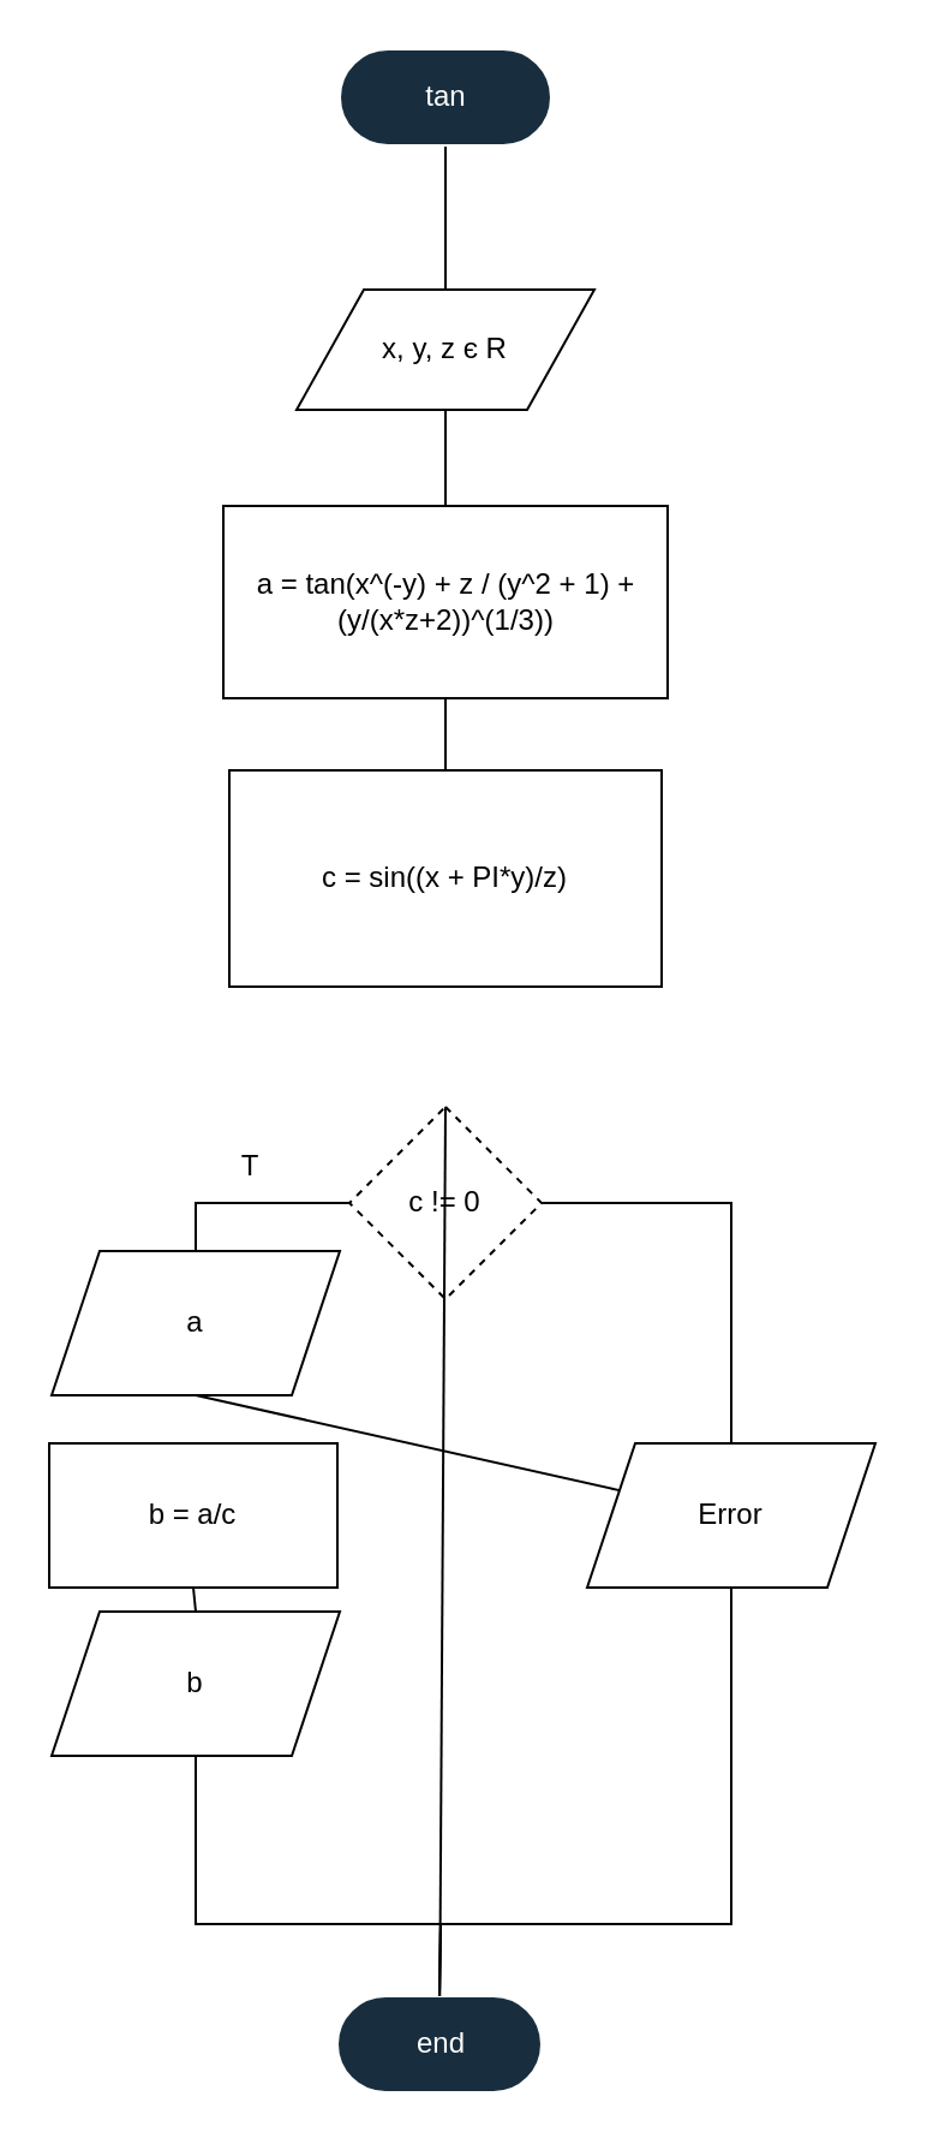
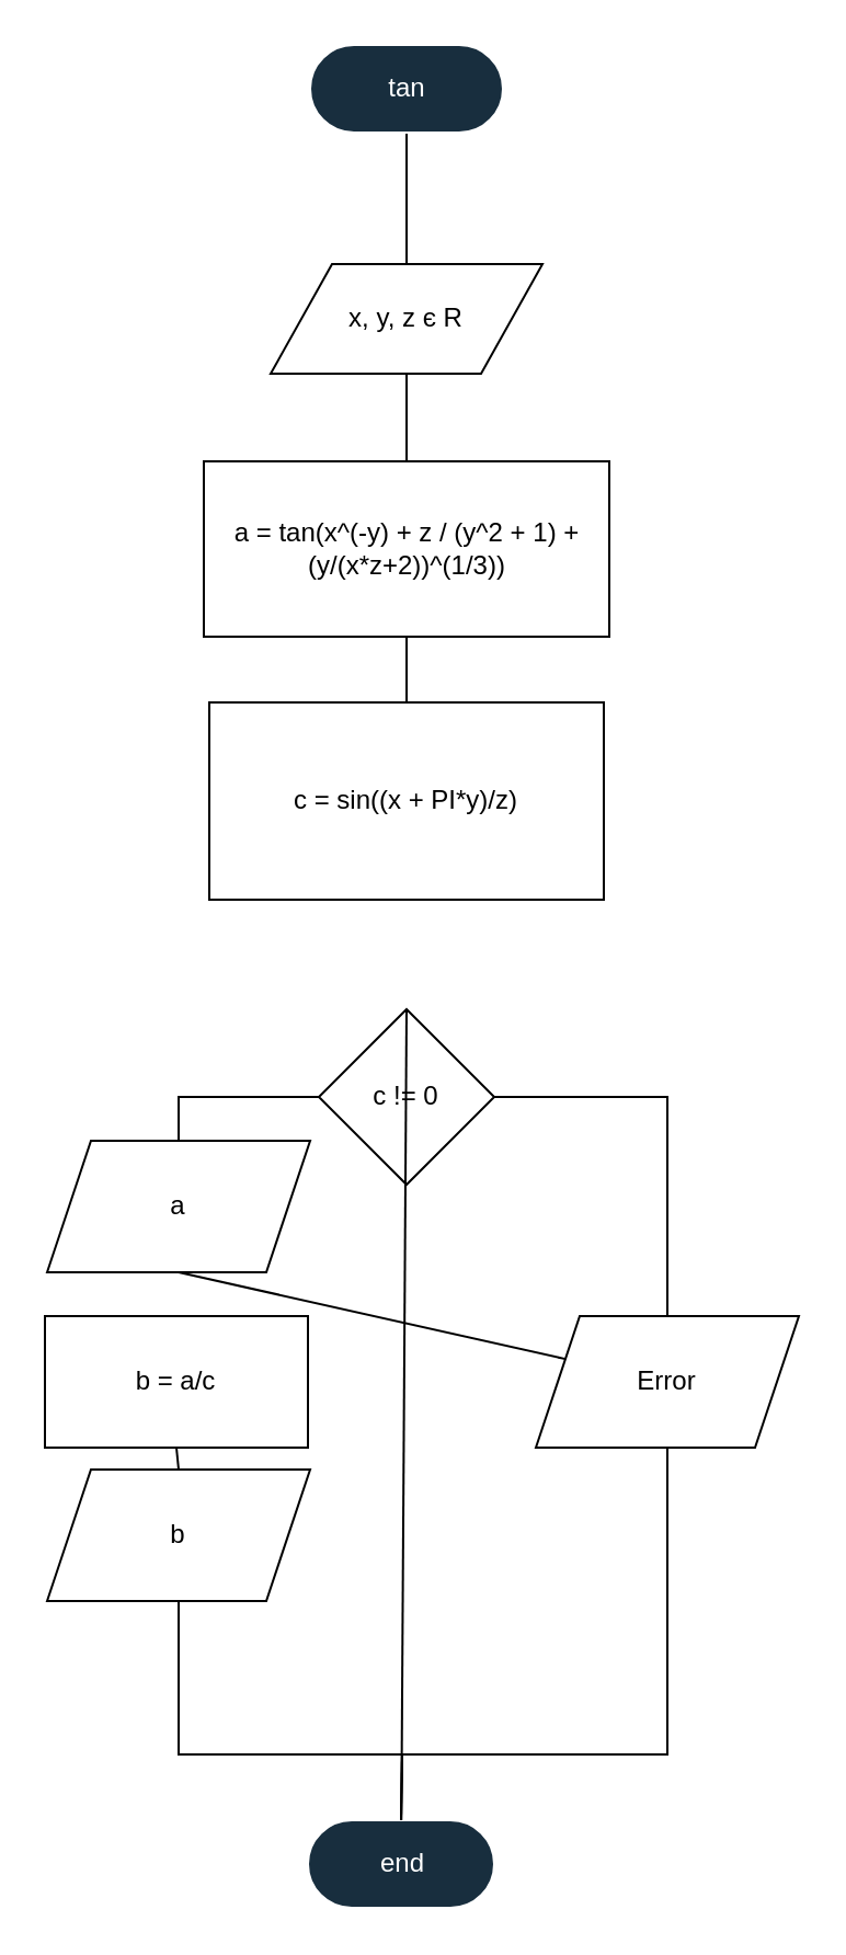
  <mxCell id="0" />
  <mxCell id="1" parent="0" />
  <mxCell id="2" style="edgeStyle=orthogonalEdgeStyle;rounded=0;orthogonalLoop=1;jettySize=auto;html=1;entryX=0.5;entryY=0;entryDx=0;entryDy=0;endArrow=none;endFill=0;" parent="1" source="3" target="5" edge="1"><mxGeometry relative="1" as="geometry" /></mxCell>
  <mxCell id="3" value="tan" style="html=1;dashed=0;whitespace=wrap;shape=mxgraph.dfd.start;rounded=0;sketch=0;fontColor=#FFFFFF;strokeColor=#FFFFFF;fillColor=#182E3E;" parent="1" vertex="1"><mxGeometry x="141" y="20" width="88" height="40" as="geometry" /></mxCell>
  <mxCell id="4" style="edgeStyle=orthogonalEdgeStyle;rounded=0;orthogonalLoop=1;jettySize=auto;html=1;entryX=0.5;entryY=0;entryDx=0;entryDy=0;endArrow=none;endFill=0;" parent="1" source="5" target="6" edge="1"><mxGeometry relative="1" as="geometry" /></mxCell>
  <mxCell id="5" value="x, y, z є R" style="shape=parallelogram;perimeter=parallelogramPerimeter;whiteSpace=wrap;html=1;fixedSize=1;size=28;" parent="1" vertex="1"><mxGeometry x="123" y="120" width="124" height="50" as="geometry" /></mxCell>
  <mxCell id="6" value="a = tan(x^(-y) + z / (y^2 + 1) + (y/(x*z+2))^(1/3))" style="rounded=0;whiteSpace=wrap;html=1;" parent="1" vertex="1"><mxGeometry x="92.5" y="210" width="185" height="80" as="geometry" /></mxCell>
  <mxCell id="7" value="end" style="html=1;dashed=0;whitespace=wrap;shape=mxgraph.dfd.start;rounded=0;sketch=0;fontColor=#FFFFFF;strokeColor=#FFFFFF;fillColor=#182E3E;" parent="1" vertex="1"><mxGeometry x="140" y="830" width="85" height="40" as="geometry" /></mxCell>
  <mxCell id="8" value="a" style="shape=parallelogram;perimeter=parallelogramPerimeter;whiteSpace=wrap;html=1;fixedSize=1;" parent="1" vertex="1"><mxGeometry x="21" y="520" width="120" height="60" as="geometry" /></mxCell>
  <mxCell id="9" value="b" style="shape=parallelogram;perimeter=parallelogramPerimeter;whiteSpace=wrap;html=1;fixedSize=1;" parent="1" vertex="1"><mxGeometry x="21" y="670" width="120" height="60" as="geometry" /></mxCell>
  <mxCell id="10" value="" style="endArrow=none;html=1;rounded=0;exitX=0.5;exitY=1;exitDx=0;exitDy=0;entryX=0.5;entryY=0.5;entryDx=0;entryDy=-20;entryPerimeter=0;" parent="1" source="9" target="7" edge="1"><mxGeometry width="50" height="50" relative="1" as="geometry"><mxPoint x="304" y="460" as="sourcePoint" /><mxPoint x="354" y="410" as="targetPoint" /><Array as="points"><mxPoint x="81" y="800" /><mxPoint x="183" y="800" /></Array></mxGeometry></mxCell>
  <mxCell id="11" value="c = sin((x + PI*y)/z)" style="rounded=0;whiteSpace=wrap;html=1;" vertex="1" parent="1"><mxGeometry x="95" y="320" width="180" height="90" as="geometry" /></mxCell>
- <mxCell id="12" value="c != 0" style="rhombus;whiteSpace=wrap;html=1;dashed=1;" vertex="1" parent="1"><mxGeometry x="145" y="460" width="80" height="80" as="geometry" /></mxCell>
+ <mxCell id="12" value="c != 0" style="rhombus;whiteSpace=wrap;html=1;" vertex="1" parent="1"><mxGeometry x="145" y="460" width="80" height="80" as="geometry" /></mxCell>
  <mxCell id="13" value="" style="endArrow=none;html=1;rounded=0;exitX=0.5;exitY=0;exitDx=0;exitDy=0;entryX=0;entryY=0.5;entryDx=0;entryDy=0;" edge="1" parent="1" source="8" target="12"><mxGeometry width="50" height="50" relative="1" as="geometry"><mxPoint x="404" y="600" as="sourcePoint" /><mxPoint x="454" y="550" as="targetPoint" /><Array as="points"><mxPoint x="81" y="500" /></Array></mxGeometry></mxCell>
- <mxCell id="14" value="T" style="text;html=1;strokeColor=none;fillColor=none;align=center;verticalAlign=middle;whiteSpace=wrap;rounded=0;" vertex="1" parent="1"><mxGeometry x="74" y="470" width="60" height="30" as="geometry" /></mxCell>
  <mxCell id="15" value="" style="endArrow=none;html=1;rounded=0;exitX=0.5;exitY=0;exitDx=0;exitDy=0;" edge="1" parent="1" source="12" target="7"><mxGeometry width="50" height="50" relative="1" as="geometry"><mxPoint x="404" y="600" as="sourcePoint" /><mxPoint x="454" y="550" as="targetPoint" /></mxGeometry></mxCell>
  <mxCell id="16" value="" style="endArrow=none;html=1;rounded=0;exitX=0.5;exitY=1;exitDx=0;exitDy=0;entryX=0.5;entryY=0;entryDx=0;entryDy=0;" edge="1" parent="1" source="6" target="11"><mxGeometry width="50" height="50" relative="1" as="geometry"><mxPoint x="404" y="400" as="sourcePoint" /><mxPoint x="454" y="350" as="targetPoint" /></mxGeometry></mxCell>
  <mxCell id="17" value="b = a/c" style="rounded=0;whiteSpace=wrap;html=1;" vertex="1" parent="1"><mxGeometry x="20" y="600" width="120" height="60" as="geometry" /></mxCell>
  <mxCell id="18" value="" style="endArrow=none;html=1;rounded=0;exitX=0.5;exitY=1;exitDx=0;exitDy=0;" edge="1" parent="1" source="8" target="20"><mxGeometry width="50" height="50" relative="1" as="geometry"><mxPoint x="404" y="600" as="sourcePoint" /><mxPoint x="454" y="550" as="targetPoint" /></mxGeometry></mxCell>
  <mxCell id="19" value="" style="endArrow=none;html=1;rounded=0;exitX=0.5;exitY=1;exitDx=0;exitDy=0;entryX=0.5;entryY=0;entryDx=0;entryDy=0;" edge="1" parent="1" source="17" target="9"><mxGeometry width="50" height="50" relative="1" as="geometry"><mxPoint x="404" y="600" as="sourcePoint" /><mxPoint x="454" y="550" as="targetPoint" /></mxGeometry></mxCell>
  <mxCell id="20" value="Error" style="shape=parallelogram;perimeter=parallelogramPerimeter;whiteSpace=wrap;html=1;fixedSize=1;" vertex="1" parent="1"><mxGeometry x="244" y="600" width="120" height="60" as="geometry" /></mxCell>
  <mxCell id="21" value="" style="endArrow=none;html=1;rounded=0;exitX=1;exitY=0.5;exitDx=0;exitDy=0;entryX=0.5;entryY=0;entryDx=0;entryDy=0;" edge="1" parent="1" source="12" target="20"><mxGeometry width="50" height="50" relative="1" as="geometry"><mxPoint x="404" y="600" as="sourcePoint" /><mxPoint x="454" y="550" as="targetPoint" /><Array as="points"><mxPoint x="304" y="500" /></Array></mxGeometry></mxCell>
  <mxCell id="22" value="" style="endArrow=none;html=1;rounded=0;exitX=0.5;exitY=1;exitDx=0;exitDy=0;entryX=0.5;entryY=0.5;entryDx=0;entryDy=-20;entryPerimeter=0;" edge="1" parent="1" source="20" target="7"><mxGeometry width="50" height="50" relative="1" as="geometry"><mxPoint x="404" y="600" as="sourcePoint" /><mxPoint x="454" y="550" as="targetPoint" /><Array as="points"><mxPoint x="304" y="800" /><mxPoint x="183" y="800" /></Array></mxGeometry></mxCell>
